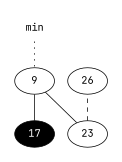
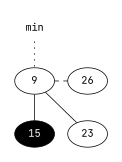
  graph {
    fontname="JetBrains Mono"
    rankdir=TB
    style=invis
    node [fontname="JetBrains Mono"]
    edge [fontname="JetBrains Mono"]
    n1 [label=9]
    n2 [label=26]
    min [shape=none]
    23
-   17 [fillcolor=black fontcolor=white style=filled]
+   17 [fillcolor=black fontcolor=white style=filled label=15]
    subgraph cluster_1 {
      subgraph sub_2 {
        rank=same
        n1
        n2
      }
    }
    subgraph cluster_3 {
      min
    }
    subgraph cluster_4 {
      subgraph sub_5 {
        rank=same
        23
        17
      }
    }
-   23 -- n2 [style=dashed]
+   n1 -- n2 [style=dashed]
    n1 -- 23
    n1 -- 17
    min -- n1 [style=dotted]
  }
